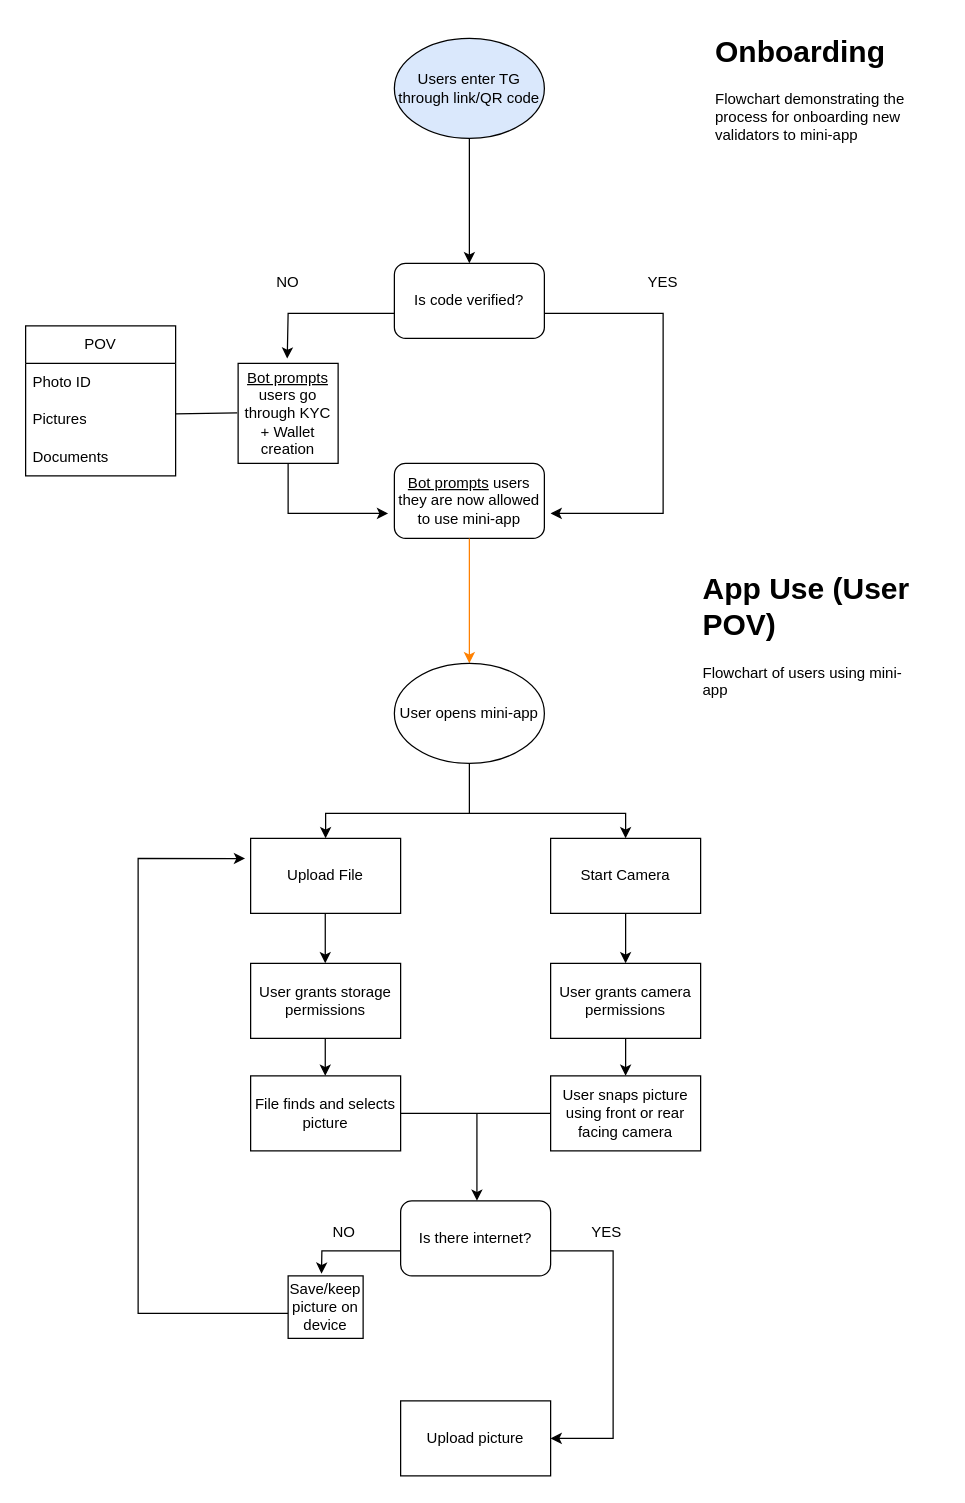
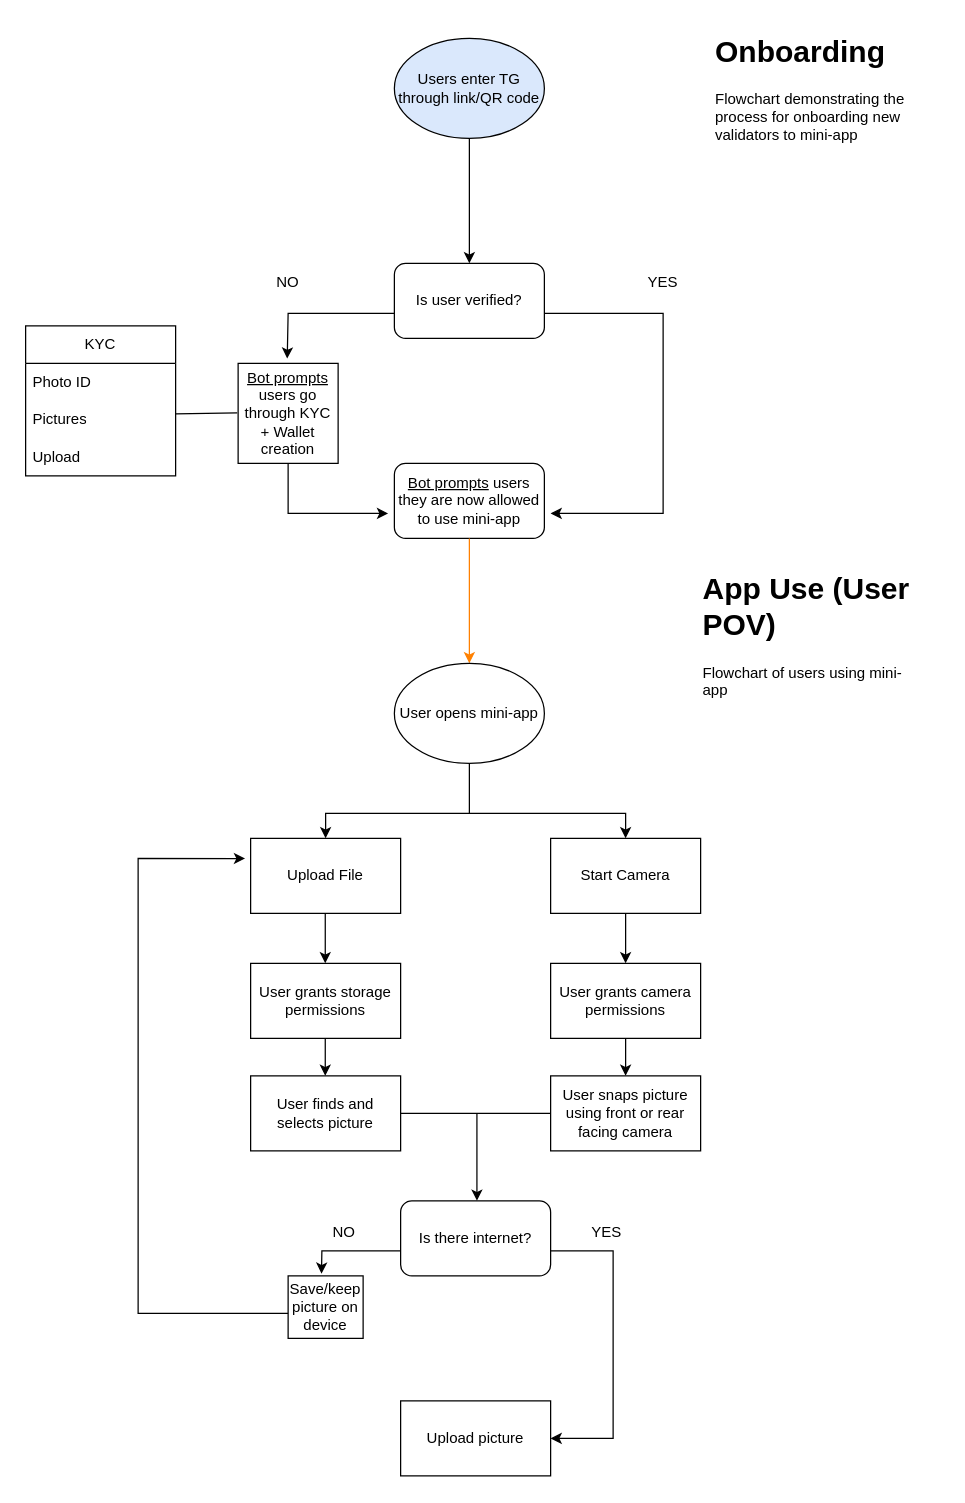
  <mxCell id="0" />
  <mxCell id="1" parent="0" />
  <mxCell id="2" value="Users enter TG through link/QR code" style="ellipse;whiteSpace=wrap;html=1;fillColor=#dae8fc;" parent="1" vertex="1"><mxGeometry x="315" y="30" width="120" height="80" as="geometry" /></mxCell>
  <mxCell id="3" value="" style="endArrow=classic;html=1;rounded=0;" parent="1" edge="1"><mxGeometry width="50" height="50" relative="1" as="geometry"><mxPoint x="375" y="110" as="sourcePoint" /><mxPoint x="375" y="210" as="targetPoint" /></mxGeometry></mxCell>
- <mxCell id="4" value="Is code verified?" style="rounded=1;whiteSpace=wrap;html=1;" parent="1" vertex="1"><mxGeometry x="315" y="210" width="120" height="60" as="geometry" /></mxCell>
+ <mxCell id="4" value="Is user verified?" style="rounded=1;whiteSpace=wrap;html=1;" parent="1" vertex="1"><mxGeometry x="315" y="210" width="120" height="60" as="geometry" /></mxCell>
  <mxCell id="5" value="YES" style="text;html=1;align=center;verticalAlign=middle;whiteSpace=wrap;rounded=0;" parent="1" vertex="1"><mxGeometry x="500" y="210" width="60" height="30" as="geometry" /></mxCell>
  <mxCell id="6" value="NO" style="text;html=1;align=center;verticalAlign=middle;whiteSpace=wrap;rounded=0;" parent="1" vertex="1"><mxGeometry x="200" y="210" width="60" height="30" as="geometry" /></mxCell>
  <mxCell id="7" value="" style="endArrow=classic;html=1;rounded=0;" parent="1" edge="1"><mxGeometry width="50" height="50" relative="1" as="geometry"><mxPoint x="435" y="250" as="sourcePoint" /><mxPoint x="440" y="410" as="targetPoint" /><Array as="points"><mxPoint x="530" y="250" /><mxPoint x="530" y="410" /></Array></mxGeometry></mxCell>
  <mxCell id="8" value="&lt;u&gt;Bot prompts&lt;/u&gt; users go through KYC + Wallet creation" style="whiteSpace=wrap;html=1;aspect=fixed;" parent="1" vertex="1"><mxGeometry x="190" y="290" width="80" height="80" as="geometry" /></mxCell>
  <mxCell id="9" value="" style="endArrow=classic;html=1;rounded=0;entryX=0.491;entryY=-0.048;entryDx=0;entryDy=0;entryPerimeter=0;" parent="1" target="8" edge="1"><mxGeometry width="50" height="50" relative="1" as="geometry"><mxPoint x="315" y="250" as="sourcePoint" /><mxPoint x="365" y="200" as="targetPoint" /><Array as="points"><mxPoint x="230" y="250" /></Array></mxGeometry></mxCell>
- <mxCell id="10" value="POV" style="swimlane;fontStyle=0;childLayout=stackLayout;horizontal=1;startSize=30;horizontalStack=0;resizeParent=1;resizeParentMax=0;resizeLast=0;collapsible=1;marginBottom=0;whiteSpace=wrap;html=1;" parent="1" vertex="1"><mxGeometry x="20" y="260" width="120" height="120" as="geometry" /></mxCell>
+ <mxCell id="10" value="KYC" style="swimlane;fontStyle=0;childLayout=stackLayout;horizontal=1;startSize=30;horizontalStack=0;resizeParent=1;resizeParentMax=0;resizeLast=0;collapsible=1;marginBottom=0;whiteSpace=wrap;html=1;" parent="1" vertex="1"><mxGeometry x="20" y="260" width="120" height="120" as="geometry" /></mxCell>
  <mxCell id="11" value="Photo ID" style="text;strokeColor=none;fillColor=none;align=left;verticalAlign=middle;spacingLeft=4;spacingRight=4;overflow=hidden;points=[[0,0.5],[1,0.5]];portConstraint=eastwest;rotatable=0;whiteSpace=wrap;html=1;" parent="10" vertex="1"><mxGeometry y="30" width="120" height="30" as="geometry" /></mxCell>
  <mxCell id="12" value="Pictures" style="text;strokeColor=none;fillColor=none;align=left;verticalAlign=middle;spacingLeft=4;spacingRight=4;overflow=hidden;points=[[0,0.5],[1,0.5]];portConstraint=eastwest;rotatable=0;whiteSpace=wrap;html=1;" parent="10" vertex="1"><mxGeometry y="60" width="120" height="30" as="geometry" /></mxCell>
- <mxCell id="13" value="Documents" style="text;strokeColor=none;fillColor=none;align=left;verticalAlign=middle;spacingLeft=4;spacingRight=4;overflow=hidden;points=[[0,0.5],[1,0.5]];portConstraint=eastwest;rotatable=0;whiteSpace=wrap;html=1;" parent="10" vertex="1"><mxGeometry y="90" width="120" height="30" as="geometry" /></mxCell>
+ <mxCell id="13" value="Upload" style="text;strokeColor=none;fillColor=none;align=left;verticalAlign=middle;spacingLeft=4;spacingRight=4;overflow=hidden;points=[[0,0.5],[1,0.5]];portConstraint=eastwest;rotatable=0;whiteSpace=wrap;html=1;" parent="10" vertex="1"><mxGeometry y="90" width="120" height="30" as="geometry" /></mxCell>
  <mxCell id="14" value="" style="endArrow=none;html=1;rounded=0;entryX=-0.009;entryY=0.616;entryDx=0;entryDy=0;entryPerimeter=0;" parent="1" edge="1"><mxGeometry width="50" height="50" relative="1" as="geometry"><mxPoint x="140" y="330.36" as="sourcePoint" /><mxPoint x="189.28" y="329.64" as="targetPoint" /></mxGeometry></mxCell>
  <mxCell id="15" value="&lt;u&gt;Bot prompts&lt;/u&gt;&amp;nbsp;users they are now allowed to use mini-app" style="rounded=1;whiteSpace=wrap;html=1;" parent="1" vertex="1"><mxGeometry x="315" y="370" width="120" height="60" as="geometry" /></mxCell>
  <mxCell id="16" value="" style="endArrow=classic;html=1;rounded=0;" parent="1" edge="1"><mxGeometry width="50" height="50" relative="1" as="geometry"><mxPoint x="230" y="370" as="sourcePoint" /><mxPoint x="310" y="410" as="targetPoint" /><Array as="points"><mxPoint x="230" y="410" /></Array></mxGeometry></mxCell>
  <mxCell id="17" value="&lt;h1 style=&quot;margin-top: 0px;&quot;&gt;Onboarding&lt;/h1&gt;&lt;p&gt;Flowchart demonstrating the process for onboarding new validators to mini-app&lt;/p&gt;" style="text;html=1;whiteSpace=wrap;overflow=hidden;rounded=0;" parent="1" vertex="1"><mxGeometry x="570" y="20" width="180" height="120" as="geometry" /></mxCell>
  <mxCell id="18" value="" style="endArrow=classic;html=1;rounded=0;fillColor=#FF8000;strokeColor=#FF8000;" parent="1" edge="1"><mxGeometry width="50" height="50" relative="1" as="geometry"><mxPoint x="375" y="430" as="sourcePoint" /><mxPoint x="375" y="530" as="targetPoint" /></mxGeometry></mxCell>
  <mxCell id="19" value="&lt;h1 style=&quot;margin-top: 0px;&quot;&gt;App Use (User POV)&lt;/h1&gt;&lt;p&gt;Flowchart of users using mini-app&lt;/p&gt;" style="text;html=1;whiteSpace=wrap;overflow=hidden;rounded=0;" parent="1" vertex="1"><mxGeometry x="560" y="450" width="180" height="120" as="geometry" /></mxCell>
  <mxCell id="20" value="User opens mini-app" style="ellipse;whiteSpace=wrap;html=1;" parent="1" vertex="1"><mxGeometry x="315" y="530" width="120" height="80" as="geometry" /></mxCell>
  <mxCell id="21" value="" style="endArrow=classic;html=1;rounded=0;entryX=0.5;entryY=0;entryDx=0;entryDy=0;" parent="1" edge="1" target="22"><mxGeometry width="50" height="50" relative="1" as="geometry"><mxPoint x="375" y="610" as="sourcePoint" /><mxPoint x="375" y="670" as="targetPoint" /><Array as="points"><mxPoint x="375" y="650" /><mxPoint x="260" y="650" /></Array></mxGeometry></mxCell>
  <mxCell id="22" value="Upload File" style="rounded=0;whiteSpace=wrap;html=1;" vertex="1" parent="1"><mxGeometry x="200" y="670" width="120" height="60" as="geometry" /></mxCell>
  <mxCell id="23" value="Start Camera" style="rounded=0;whiteSpace=wrap;html=1;" vertex="1" parent="1"><mxGeometry x="440" y="670" width="120" height="60" as="geometry" /></mxCell>
  <mxCell id="24" value="" style="endArrow=classic;html=1;rounded=0;entryX=0.5;entryY=0;entryDx=0;entryDy=0;" edge="1" parent="1" target="23"><mxGeometry width="50" height="50" relative="1" as="geometry"><mxPoint x="375" y="650" as="sourcePoint" /><mxPoint x="425" y="600" as="targetPoint" /><Array as="points"><mxPoint x="500" y="650" /></Array></mxGeometry></mxCell>
  <mxCell id="25" value="" style="endArrow=classic;html=1;rounded=0;" edge="1" parent="1"><mxGeometry width="50" height="50" relative="1" as="geometry"><mxPoint x="500" y="730" as="sourcePoint" /><mxPoint x="500" y="770" as="targetPoint" /></mxGeometry></mxCell>
  <mxCell id="26" value="" style="endArrow=classic;html=1;rounded=0;" edge="1" parent="1"><mxGeometry width="50" height="50" relative="1" as="geometry"><mxPoint x="259.71" y="730" as="sourcePoint" /><mxPoint x="259.71" y="770" as="targetPoint" /></mxGeometry></mxCell>
  <mxCell id="27" value="User snaps picture using front or rear facing camera" style="rounded=0;whiteSpace=wrap;html=1;" vertex="1" parent="1"><mxGeometry x="440" y="860" width="120" height="60" as="geometry" /></mxCell>
  <mxCell id="28" value="Is there internet?" style="rounded=1;whiteSpace=wrap;html=1;" vertex="1" parent="1"><mxGeometry x="320" y="960" width="120" height="60" as="geometry" /></mxCell>
  <mxCell id="29" value="YES" style="text;html=1;align=center;verticalAlign=middle;whiteSpace=wrap;rounded=0;" vertex="1" parent="1"><mxGeometry x="455" y="970" width="60" height="30" as="geometry" /></mxCell>
  <mxCell id="30" value="NO" style="text;html=1;align=center;verticalAlign=middle;whiteSpace=wrap;rounded=0;" vertex="1" parent="1"><mxGeometry x="245" y="970" width="60" height="30" as="geometry" /></mxCell>
  <mxCell id="31" value="Save/keep picture on device" style="rounded=0;whiteSpace=wrap;html=1;" vertex="1" parent="1"><mxGeometry x="230" y="1020" width="60" height="50" as="geometry" /></mxCell>
  <mxCell id="32" value="" style="endArrow=classic;html=1;rounded=0;entryX=0.445;entryY=-0.034;entryDx=0;entryDy=0;entryPerimeter=0;" edge="1" parent="1" target="31"><mxGeometry width="50" height="50" relative="1" as="geometry"><mxPoint x="320" y="1000" as="sourcePoint" /><mxPoint x="230" y="1000" as="targetPoint" /><Array as="points"><mxPoint x="257" y="1000" /></Array></mxGeometry></mxCell>
  <mxCell id="33" value="Upload picture" style="rounded=0;whiteSpace=wrap;html=1;" vertex="1" parent="1"><mxGeometry x="320" y="1120" width="120" height="60" as="geometry" /></mxCell>
  <mxCell id="34" value="User grants storage permissions" style="rounded=0;whiteSpace=wrap;html=1;" vertex="1" parent="1"><mxGeometry x="200" y="770" width="120" height="60" as="geometry" /></mxCell>
  <mxCell id="35" value="User grants camera permissions" style="rounded=0;whiteSpace=wrap;html=1;" vertex="1" parent="1"><mxGeometry x="440" y="770" width="120" height="60" as="geometry" /></mxCell>
  <mxCell id="36" value="" style="endArrow=classic;html=1;rounded=0;" edge="1" parent="1"><mxGeometry width="50" height="50" relative="1" as="geometry"><mxPoint x="440" y="1000" as="sourcePoint" /><mxPoint x="440" y="1150" as="targetPoint" /><Array as="points"><mxPoint x="490" y="1000" /><mxPoint x="490" y="1150" /></Array></mxGeometry></mxCell>
- <mxCell id="37" value="File finds and selects picture" style="rounded=0;whiteSpace=wrap;html=1;" vertex="1" parent="1"><mxGeometry x="200" y="860" width="120" height="60" as="geometry" /></mxCell>
+ <mxCell id="37" value="User finds and selects picture" style="rounded=0;whiteSpace=wrap;html=1;" vertex="1" parent="1"><mxGeometry x="200" y="860" width="120" height="60" as="geometry" /></mxCell>
  <mxCell id="38" value="" style="endArrow=none;html=1;rounded=0;entryX=0;entryY=0.5;entryDx=0;entryDy=0;" edge="1" parent="1" target="27"><mxGeometry width="50" height="50" relative="1" as="geometry"><mxPoint x="320" y="890" as="sourcePoint" /><mxPoint x="370" y="840" as="targetPoint" /></mxGeometry></mxCell>
  <mxCell id="39" value="" style="endArrow=classic;html=1;rounded=0;entryX=0.417;entryY=-0.002;entryDx=0;entryDy=0;entryPerimeter=0;" edge="1" parent="1"><mxGeometry width="50" height="50" relative="1" as="geometry"><mxPoint x="381.04" y="890" as="sourcePoint" /><mxPoint x="381.04" y="959.88" as="targetPoint" /></mxGeometry></mxCell>
  <mxCell id="40" value="" style="endArrow=classic;html=1;rounded=0;entryX=-0.037;entryY=0.269;entryDx=0;entryDy=0;entryPerimeter=0;" edge="1" parent="1" target="22"><mxGeometry width="50" height="50" relative="1" as="geometry"><mxPoint x="230" y="1050" as="sourcePoint" /><mxPoint x="280" y="1000" as="targetPoint" /><Array as="points"><mxPoint x="110" y="1050" /><mxPoint x="110" y="686" /></Array></mxGeometry></mxCell>
  <mxCell id="41" value="" style="endArrow=classic;html=1;rounded=0;" edge="1" parent="1"><mxGeometry width="50" height="50" relative="1" as="geometry"><mxPoint x="259.71" y="830" as="sourcePoint" /><mxPoint x="259.71" y="860" as="targetPoint" /></mxGeometry></mxCell>
  <mxCell id="42" value="" style="endArrow=classic;html=1;rounded=0;" edge="1" parent="1"><mxGeometry width="50" height="50" relative="1" as="geometry"><mxPoint x="500" y="830" as="sourcePoint" /><mxPoint x="500" y="860" as="targetPoint" /></mxGeometry></mxCell>
